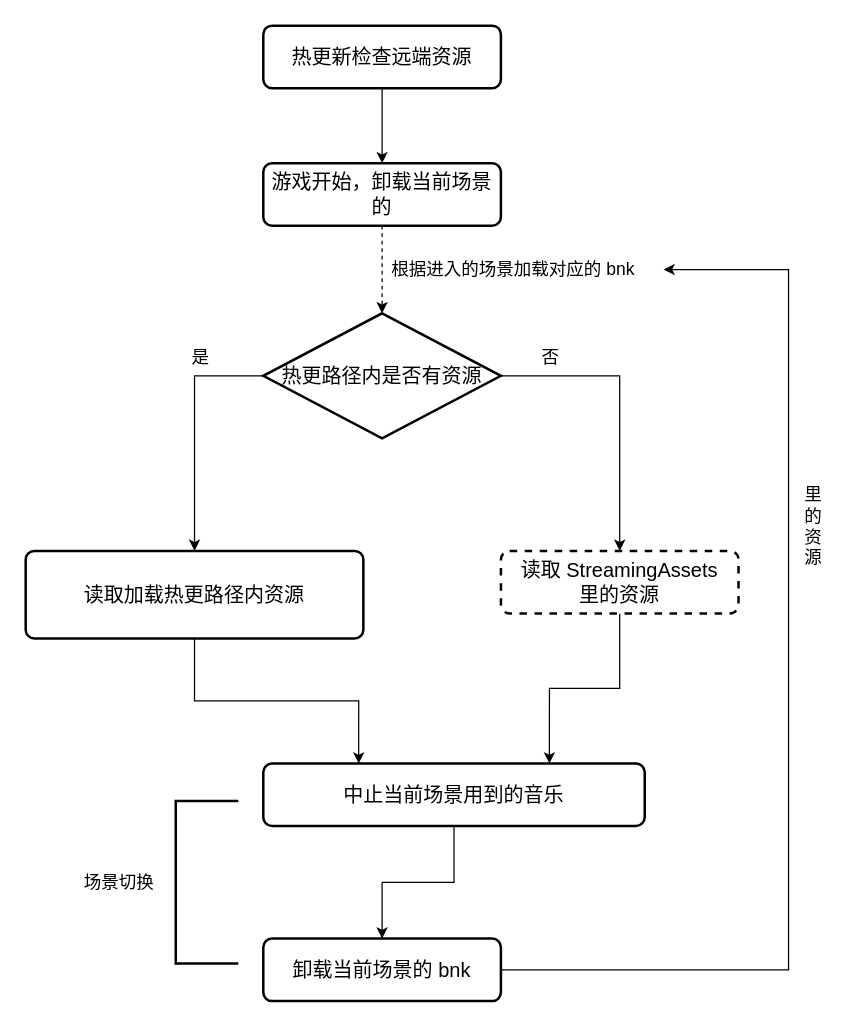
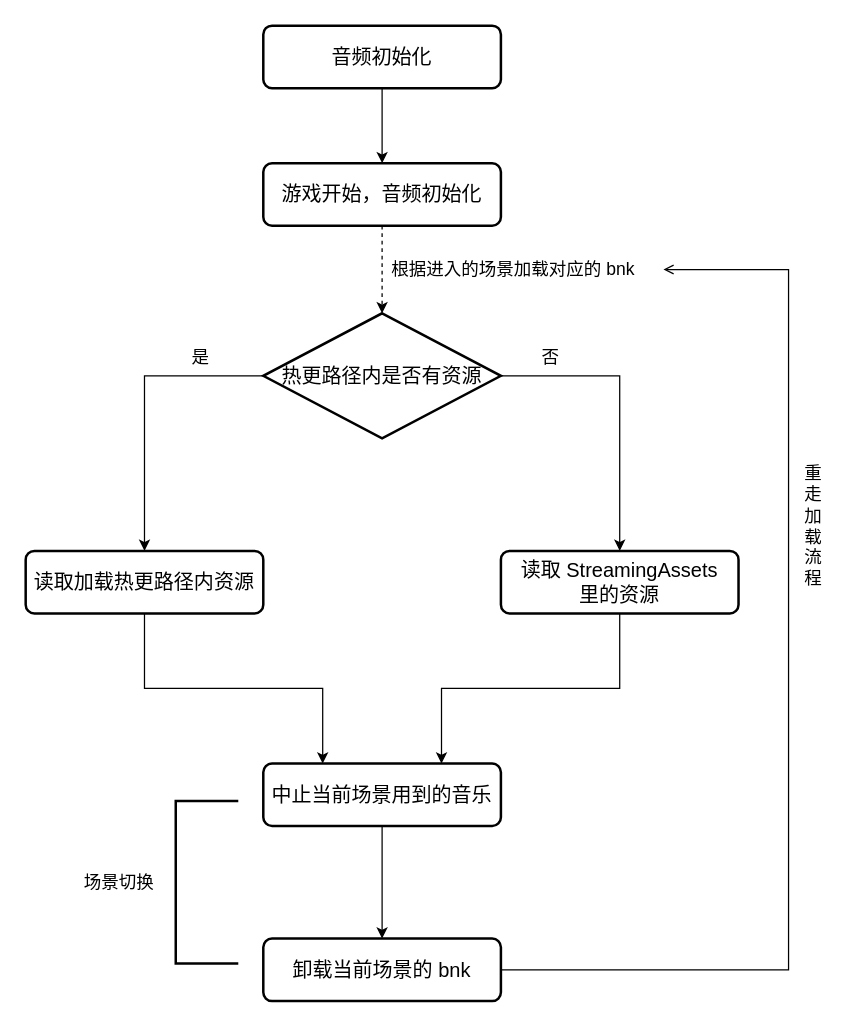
  <mxCell id="0" />
  <mxCell id="1" parent="0" />
  <mxCell id="2" value="" style="edgeStyle=orthogonalEdgeStyle;rounded=0;orthogonalLoop=1;jettySize=auto;html=1;fontSize=16;" edge="1" parent="1" source="3" target="5"><mxGeometry relative="1" as="geometry" /></mxCell>
- <mxCell id="3" value="&lt;span style=&quot;font-size: 16px;&quot;&gt;热更新检查远端资源&lt;/span&gt;" style="rounded=1;whiteSpace=wrap;html=1;absoluteArcSize=1;arcSize=14;strokeWidth=2;" vertex="1" parent="1"><mxGeometry x="210" y="20" width="190" height="50" as="geometry" /></mxCell>
+ <mxCell id="3" value="&lt;span style=&quot;font-size: 16px;&quot;&gt;音频初始化&lt;/span&gt;" style="rounded=1;whiteSpace=wrap;html=1;absoluteArcSize=1;arcSize=14;strokeWidth=2;" vertex="1" parent="1"><mxGeometry x="210" y="20" width="190" height="50" as="geometry" /></mxCell>
  <mxCell id="4" value="" style="edgeStyle=orthogonalEdgeStyle;rounded=0;orthogonalLoop=1;jettySize=auto;html=1;fontSize=16;dashed=1;" edge="1" parent="1" source="5" target="10"><mxGeometry relative="1" as="geometry" /></mxCell>
- <mxCell id="5" value="&lt;span style=&quot;font-size: 16px;&quot;&gt;游戏开始，卸载当前场景的&lt;/span&gt;" style="rounded=1;whiteSpace=wrap;html=1;absoluteArcSize=1;arcSize=14;strokeWidth=2;" vertex="1" parent="1"><mxGeometry x="210" y="130" width="190" height="50" as="geometry" /></mxCell>
+ <mxCell id="5" value="&lt;span style=&quot;font-size: 16px;&quot;&gt;游戏开始，音频初始化&lt;/span&gt;" style="rounded=1;whiteSpace=wrap;html=1;absoluteArcSize=1;arcSize=14;strokeWidth=2;" vertex="1" parent="1"><mxGeometry x="210" y="130" width="190" height="50" as="geometry" /></mxCell>
  <mxCell id="6" style="edgeStyle=orthogonalEdgeStyle;rounded=0;orthogonalLoop=1;jettySize=auto;html=1;entryX=0.25;entryY=0;entryDx=0;entryDy=0;fontSize=14;" edge="1" parent="1" source="7" target="18"><mxGeometry relative="1" as="geometry" /></mxCell>
- <mxCell id="7" value="&lt;span style=&quot;font-size: 16px;&quot;&gt;读取加载热更路径内资源&lt;/span&gt;" style="rounded=1;whiteSpace=wrap;html=1;absoluteArcSize=1;arcSize=14;strokeWidth=2;" vertex="1" parent="1"><mxGeometry x="20" y="440" width="270" height="70" as="geometry" /></mxCell>
+ <mxCell id="7" value="&lt;span style=&quot;font-size: 16px;&quot;&gt;读取加载热更路径内资源&lt;/span&gt;" style="rounded=1;whiteSpace=wrap;html=1;absoluteArcSize=1;arcSize=14;strokeWidth=2;" vertex="1" parent="1"><mxGeometry x="20" y="440" width="190" height="50" as="geometry" /></mxCell>
  <mxCell id="8" style="edgeStyle=orthogonalEdgeStyle;rounded=0;orthogonalLoop=1;jettySize=auto;html=1;exitX=0;exitY=0.5;exitDx=0;exitDy=0;exitPerimeter=0;entryX=0.5;entryY=0;entryDx=0;entryDy=0;fontSize=16;" edge="1" parent="1" source="10" target="7"><mxGeometry relative="1" as="geometry" /></mxCell>
  <mxCell id="9" style="edgeStyle=orthogonalEdgeStyle;rounded=0;orthogonalLoop=1;jettySize=auto;html=1;entryX=0.5;entryY=0;entryDx=0;entryDy=0;fontSize=14;" edge="1" parent="1" source="10" target="14"><mxGeometry relative="1" as="geometry"><Array as="points"><mxPoint x="495" y="300" /></Array></mxGeometry></mxCell>
  <mxCell id="10" value="热更路径内是否有资源" style="strokeWidth=2;html=1;shape=mxgraph.flowchart.decision;whiteSpace=wrap;fontSize=16;" vertex="1" parent="1"><mxGeometry x="210" y="250" width="190" height="100" as="geometry" /></mxCell>
  <mxCell id="11" value="根据进入的场景加载对应的 bnk" style="text;html=1;strokeColor=none;fillColor=none;align=center;verticalAlign=middle;whiteSpace=wrap;rounded=0;fontSize=14;" vertex="1" parent="1"><mxGeometry x="290" y="200" width="240" height="30" as="geometry" /></mxCell>
  <mxCell id="12" value="是" style="text;html=1;strokeColor=none;fillColor=none;align=center;verticalAlign=middle;whiteSpace=wrap;rounded=0;fontSize=14;" vertex="1" parent="1"><mxGeometry x="140" y="270" width="40" height="30" as="geometry" /></mxCell>
  <mxCell id="13" style="edgeStyle=orthogonalEdgeStyle;rounded=0;orthogonalLoop=1;jettySize=auto;html=1;entryX=0.75;entryY=0;entryDx=0;entryDy=0;fontSize=14;" edge="1" parent="1" source="14" target="18"><mxGeometry relative="1" as="geometry" /></mxCell>
- <mxCell id="14" value="&lt;span style=&quot;font-size: 16px;&quot;&gt;读取 StreamingAssets &lt;br&gt;里的资源&lt;/span&gt;" style="rounded=1;whiteSpace=wrap;html=1;absoluteArcSize=1;arcSize=14;strokeWidth=2;dashed=1;" vertex="1" parent="1"><mxGeometry x="400" y="440" width="190" height="50" as="geometry" /></mxCell>
+ <mxCell id="14" value="&lt;span style=&quot;font-size: 16px;&quot;&gt;读取 StreamingAssets &lt;br&gt;里的资源&lt;/span&gt;" style="rounded=1;whiteSpace=wrap;html=1;absoluteArcSize=1;arcSize=14;strokeWidth=2;" vertex="1" parent="1"><mxGeometry x="400" y="440" width="190" height="50" as="geometry" /></mxCell>
  <mxCell id="15" value="否" style="text;html=1;strokeColor=none;fillColor=none;align=center;verticalAlign=middle;whiteSpace=wrap;rounded=0;fontSize=14;" vertex="1" parent="1"><mxGeometry x="420" y="270" width="40" height="30" as="geometry" /></mxCell>
- <mxCell id="16" style="edgeStyle=orthogonalEdgeStyle;rounded=0;orthogonalLoop=1;jettySize=auto;html=1;entryX=1;entryY=0.5;entryDx=0;entryDy=0;fontSize=14;exitX=1;exitY=0.5;exitDx=0;exitDy=0;" edge="1" parent="1" source="21" target="11"><mxGeometry relative="1" as="geometry"><mxPoint x="410" y="690" as="sourcePoint" /><Array as="points"><mxPoint x="630" y="775" /><mxPoint x="630" y="215" /></Array></mxGeometry></mxCell>
+ <mxCell id="16" style="edgeStyle=orthogonalEdgeStyle;rounded=0;orthogonalLoop=1;jettySize=auto;html=1;entryX=1;entryY=0.5;entryDx=0;entryDy=0;fontSize=14;exitX=1;exitY=0.5;exitDx=0;exitDy=0;endArrow=open;" edge="1" parent="1" source="21" target="11"><mxGeometry relative="1" as="geometry"><mxPoint x="410" y="690" as="sourcePoint" /><Array as="points"><mxPoint x="630" y="775" /><mxPoint x="630" y="215" /></Array></mxGeometry></mxCell>
  <mxCell id="17" value="" style="edgeStyle=orthogonalEdgeStyle;rounded=0;orthogonalLoop=1;jettySize=auto;html=1;fontSize=14;" edge="1" parent="1" source="18" target="21"><mxGeometry relative="1" as="geometry" /></mxCell>
- <mxCell id="18" value="&lt;span style=&quot;font-size: 16px;&quot;&gt;中止当前场景用到的音乐&lt;/span&gt;" style="rounded=1;whiteSpace=wrap;html=1;absoluteArcSize=1;arcSize=14;strokeWidth=2;" vertex="1" parent="1"><mxGeometry x="210" y="610" width="305" height="50" as="geometry" /></mxCell>
- <mxCell id="19" value="里的资源" style="text;html=1;strokeColor=none;fillColor=none;align=center;verticalAlign=middle;whiteSpace=wrap;rounded=0;fontSize=14;" vertex="1" parent="1"><mxGeometry x="640" y="340" width="20" height="160" as="geometry" /></mxCell>
+ <mxCell id="18" value="&lt;span style=&quot;font-size: 16px;&quot;&gt;中止当前场景用到的音乐&lt;/span&gt;" style="rounded=1;whiteSpace=wrap;html=1;absoluteArcSize=1;arcSize=14;strokeWidth=2;" vertex="1" parent="1"><mxGeometry x="210" y="610" width="190" height="50" as="geometry" /></mxCell>
+ <mxCell id="19" value="重走加载流程" style="text;html=1;strokeColor=none;fillColor=none;align=center;verticalAlign=middle;whiteSpace=wrap;rounded=0;fontSize=14;" vertex="1" parent="1"><mxGeometry x="640" y="340" width="20" height="160" as="geometry" /></mxCell>
  <mxCell id="20" value="" style="strokeWidth=2;html=1;shape=mxgraph.flowchart.annotation_1;align=left;pointerEvents=1;fontSize=14;" vertex="1" parent="1"><mxGeometry x="140" y="640" width="50" height="130" as="geometry" /></mxCell>
  <mxCell id="21" value="&lt;span style=&quot;font-size: 16px;&quot;&gt;卸载当前场景的 bnk&lt;/span&gt;" style="rounded=1;whiteSpace=wrap;html=1;absoluteArcSize=1;arcSize=14;strokeWidth=2;" vertex="1" parent="1"><mxGeometry x="210" y="750" width="190" height="50" as="geometry" /></mxCell>
  <mxCell id="22" value="场景切换" style="text;html=1;strokeColor=none;fillColor=none;align=center;verticalAlign=middle;whiteSpace=wrap;rounded=0;fontSize=14;" vertex="1" parent="1"><mxGeometry x="20" y="680" width="150" height="50" as="geometry" /></mxCell>
